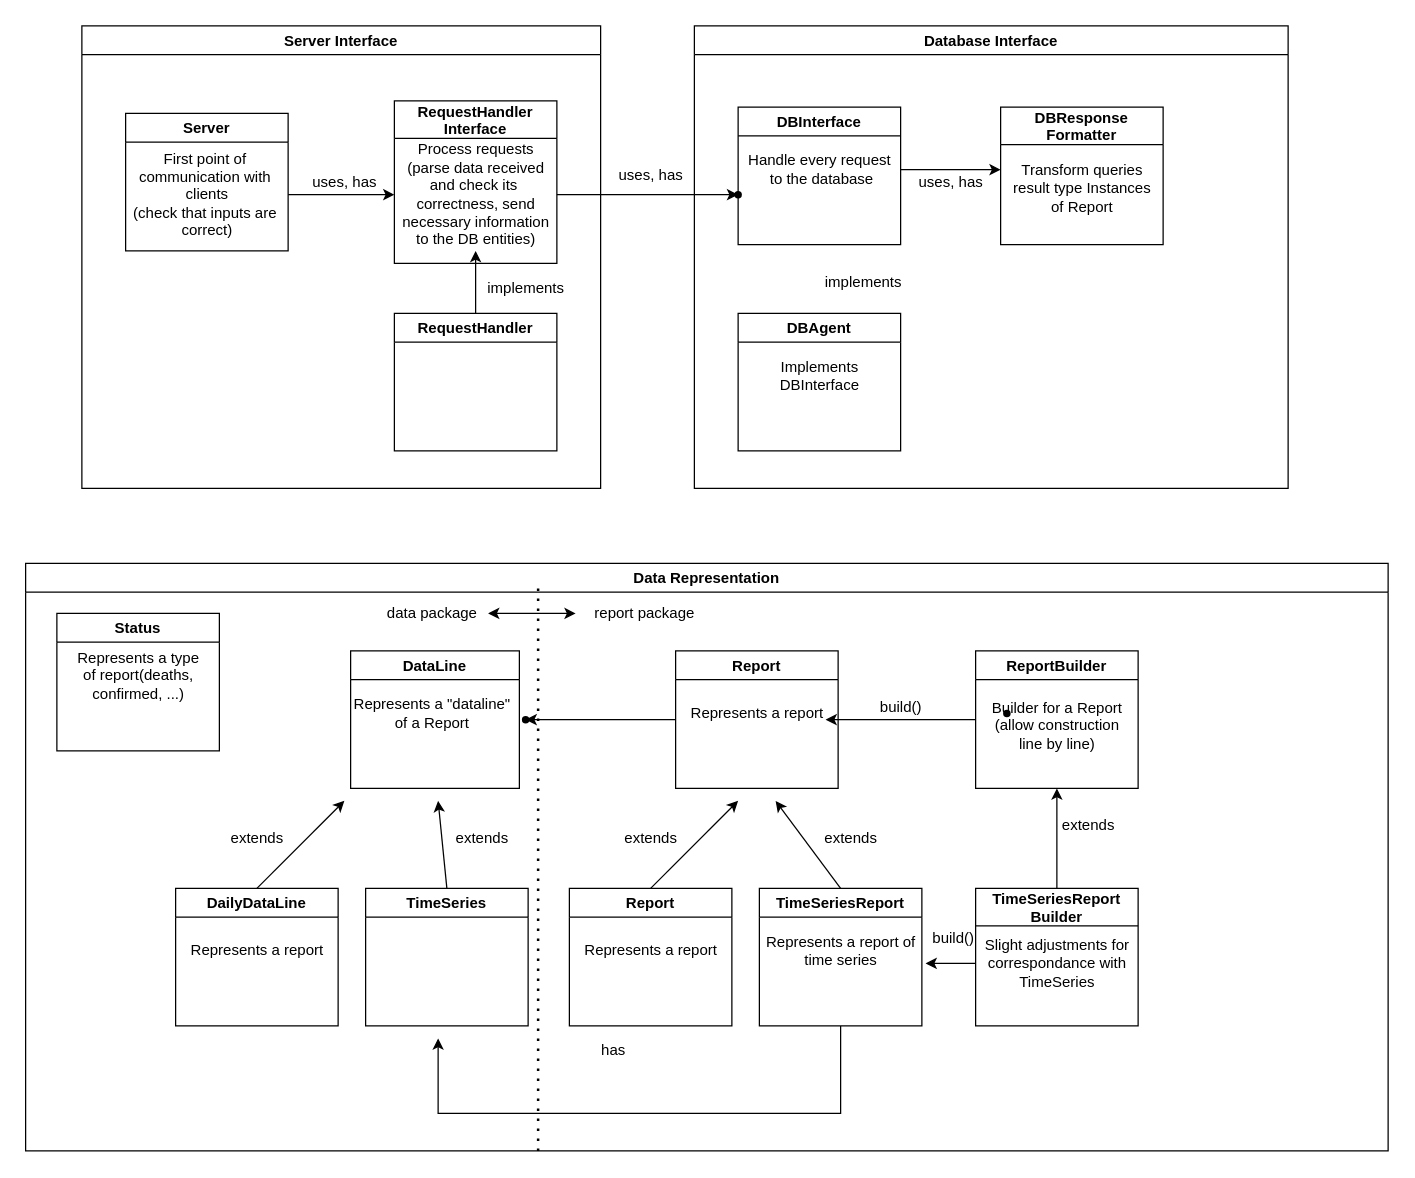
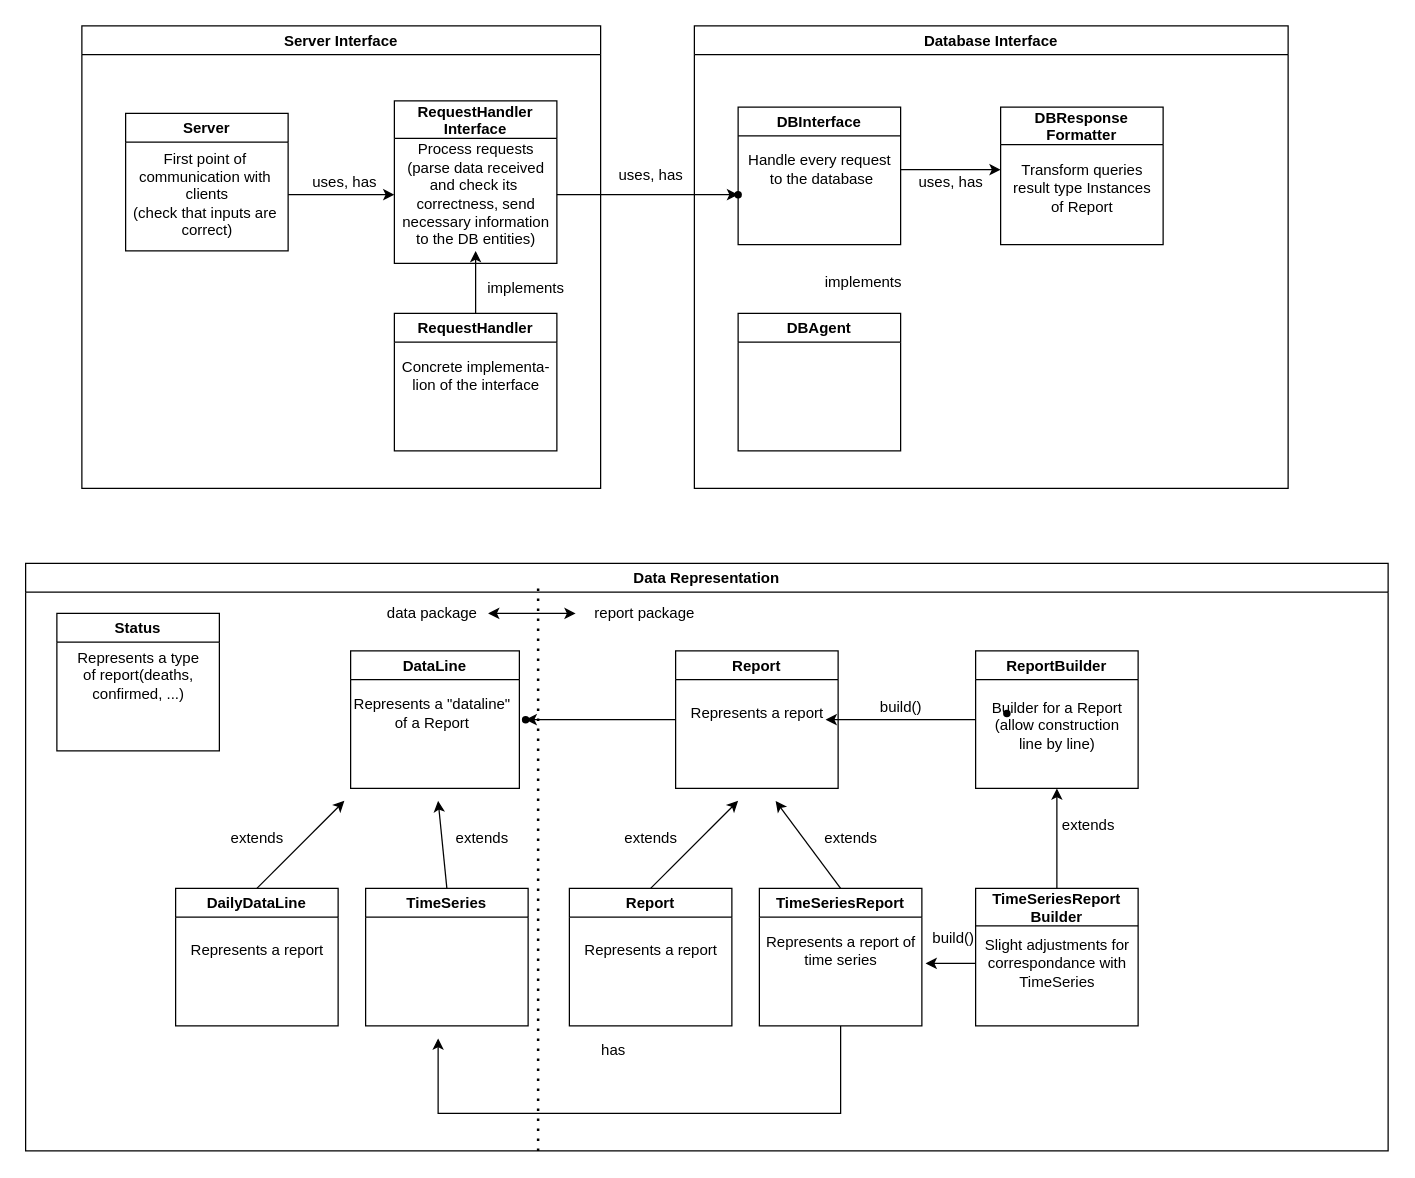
  <mxCell id="0" />
  <mxCell id="1" parent="0" />
  <mxCell id="2" value="DBInterface" style="swimlane;" vertex="1" parent="1"><mxGeometry x="590" y="85" width="130" height="110" as="geometry" /></mxCell>
  <mxCell id="3" value="Handle every request&lt;br&gt;&amp;nbsp;to the database" style="text;html=1;align=center;verticalAlign=middle;resizable=0;points=[];autosize=1;strokeColor=none;fillColor=none;" vertex="1" parent="2"><mxGeometry y="35" width="130" height="30" as="geometry" /></mxCell>
  <mxCell id="4" value="DBAgent" style="swimlane;" vertex="1" parent="1"><mxGeometry x="590" y="250" width="130" height="110" as="geometry" /></mxCell>
- <mxCell id="5" value="Implements &lt;br&gt;DBInterface" style="text;html=1;align=center;verticalAlign=middle;resizable=0;points=[];autosize=1;strokeColor=none;fillColor=none;" vertex="1" parent="4"><mxGeometry x="25" y="35" width="80" height="30" as="geometry" /></mxCell>
  <mxCell id="6" value="implements" style="text;html=1;align=center;verticalAlign=middle;resizable=0;points=[];autosize=1;strokeColor=none;fillColor=none;" vertex="1" parent="1"><mxGeometry x="650" y="215" width="80" height="20" as="geometry" /></mxCell>
  <mxCell id="7" value="DBResponse&#10;Formatter" style="swimlane;startSize=30;" vertex="1" parent="1"><mxGeometry x="800" y="85" width="130" height="110" as="geometry" /></mxCell>
  <mxCell id="8" value="Transform queries &lt;br&gt;result type Instances&lt;br&gt;of Report" style="text;html=1;align=center;verticalAlign=middle;resizable=0;points=[];autosize=1;strokeColor=none;fillColor=none;" vertex="1" parent="7"><mxGeometry x="5" y="40" width="120" height="50" as="geometry" /></mxCell>
  <mxCell id="9" value="" style="edgeStyle=orthogonalEdgeStyle;rounded=0;orthogonalLoop=1;jettySize=auto;html=1;" edge="1" parent="1" source="3"><mxGeometry relative="1" as="geometry"><mxPoint x="800" y="135" as="targetPoint" /></mxGeometry></mxCell>
  <mxCell id="10" value="uses, has" style="text;html=1;align=center;verticalAlign=middle;resizable=0;points=[];autosize=1;strokeColor=none;fillColor=none;" vertex="1" parent="1"><mxGeometry x="725" y="135" width="70" height="20" as="geometry" /></mxCell>
  <mxCell id="11" value="Server" style="swimlane;" vertex="1" parent="1"><mxGeometry x="100" y="90" width="130" height="110" as="geometry" /></mxCell>
  <mxCell id="12" value="First point of&amp;nbsp;&lt;br&gt;communication with&amp;nbsp;&lt;br&gt;clients&lt;br&gt;(check that inputs are&amp;nbsp;&lt;br&gt;correct)" style="text;html=1;align=center;verticalAlign=middle;resizable=0;points=[];autosize=1;strokeColor=none;fillColor=none;" vertex="1" parent="11"><mxGeometry y="25" width="130" height="80" as="geometry" /></mxCell>
  <mxCell id="13" value="RequestHandler&#10;Interface" style="swimlane;startSize=30;" vertex="1" parent="1"><mxGeometry x="315" y="80" width="130" height="130" as="geometry" /></mxCell>
  <mxCell id="14" value="Process requests&lt;br&gt;(parse data received&lt;br&gt;and check its&amp;nbsp;&lt;br&gt;correctness, send &lt;br&gt;necessary information &lt;br&gt;to the DB entities)" style="text;html=1;align=center;verticalAlign=middle;resizable=0;points=[];autosize=1;strokeColor=none;fillColor=none;" vertex="1" parent="13"><mxGeometry y="30" width="130" height="90" as="geometry" /></mxCell>
  <mxCell id="15" value="" style="edgeStyle=orthogonalEdgeStyle;rounded=0;orthogonalLoop=1;jettySize=auto;html=1;" edge="1" parent="1" source="12" target="14"><mxGeometry relative="1" as="geometry" /></mxCell>
  <mxCell id="16" value="uses, has" style="text;html=1;align=center;verticalAlign=middle;resizable=0;points=[];autosize=1;strokeColor=none;fillColor=none;" vertex="1" parent="1"><mxGeometry x="240" y="135" width="70" height="20" as="geometry" /></mxCell>
  <mxCell id="17" value="" style="edgeStyle=orthogonalEdgeStyle;rounded=0;orthogonalLoop=1;jettySize=auto;html=1;" edge="1" parent="1" source="18" target="14"><mxGeometry relative="1" as="geometry" /></mxCell>
  <mxCell id="18" value="RequestHandler" style="swimlane;" vertex="1" parent="1"><mxGeometry x="315" y="250" width="130" height="110" as="geometry" /></mxCell>
+ <mxCell id="19" value="Concrete implementa-&lt;br&gt;lion of the interface" style="text;html=1;align=center;verticalAlign=middle;resizable=0;points=[];autosize=1;strokeColor=none;fillColor=none;" vertex="1" parent="18"><mxGeometry y="35" width="130" height="30" as="geometry" /></mxCell>
  <mxCell id="20" value="implements" style="text;html=1;align=center;verticalAlign=middle;resizable=0;points=[];autosize=1;strokeColor=none;fillColor=none;" vertex="1" parent="1"><mxGeometry x="380" y="220" width="80" height="20" as="geometry" /></mxCell>
  <mxCell id="21" value="" style="shape=waypoint;sketch=0;size=6;pointerEvents=1;points=[];fillColor=none;resizable=0;rotatable=0;perimeter=centerPerimeter;snapToPoint=1;" vertex="1" parent="1"><mxGeometry x="570" y="135" width="40" height="40" as="geometry" /></mxCell>
  <mxCell id="22" value="" style="edgeStyle=orthogonalEdgeStyle;rounded=0;orthogonalLoop=1;jettySize=auto;html=1;" edge="1" parent="1" source="14" target="21"><mxGeometry relative="1" as="geometry" /></mxCell>
  <mxCell id="23" value="uses, has" style="text;html=1;align=center;verticalAlign=middle;resizable=0;points=[];autosize=1;strokeColor=none;fillColor=none;" vertex="1" parent="1"><mxGeometry x="485" y="130" width="70" height="20" as="geometry" /></mxCell>
  <mxCell id="24" value="DataLine" style="swimlane;" vertex="1" parent="1"><mxGeometry x="280" y="520" width="135" height="110" as="geometry" /></mxCell>
  <mxCell id="25" value="Represents a &quot;dataline&quot;&lt;br&gt;of a Report" style="text;html=1;align=center;verticalAlign=middle;resizable=0;points=[];autosize=1;strokeColor=none;fillColor=none;" vertex="1" parent="24"><mxGeometry x="-5" y="35" width="140" height="30" as="geometry" /></mxCell>
  <mxCell id="26" value="" style="edgeStyle=orthogonalEdgeStyle;rounded=0;orthogonalLoop=1;jettySize=auto;html=1;" edge="1" parent="1" source="27" target="29"><mxGeometry relative="1" as="geometry" /></mxCell>
  <mxCell id="27" value="Report" style="swimlane;" vertex="1" parent="1"><mxGeometry x="540" y="520" width="130" height="110" as="geometry" /></mxCell>
  <mxCell id="28" value="Represents a report" style="text;html=1;align=center;verticalAlign=middle;resizable=0;points=[];autosize=1;strokeColor=none;fillColor=none;" vertex="1" parent="27"><mxGeometry x="5" y="40" width="120" height="20" as="geometry" /></mxCell>
  <mxCell id="29" value="" style="shape=waypoint;sketch=0;size=6;pointerEvents=1;points=[];fillColor=default;resizable=0;rotatable=0;perimeter=centerPerimeter;snapToPoint=1;fontStyle=1;startSize=23;" vertex="1" parent="1"><mxGeometry x="400" y="555" width="40" height="40" as="geometry" /></mxCell>
  <mxCell id="30" value="" style="edgeStyle=orthogonalEdgeStyle;rounded=0;orthogonalLoop=1;jettySize=auto;html=1;" edge="1" parent="1" source="31"><mxGeometry relative="1" as="geometry"><mxPoint x="660" y="575" as="targetPoint" /></mxGeometry></mxCell>
  <mxCell id="31" value="ReportBuilder" style="swimlane;" vertex="1" parent="1"><mxGeometry x="780" y="520" width="130" height="110" as="geometry" /></mxCell>
  <mxCell id="32" value="Builder for a Report&lt;br&gt;(allow construction&lt;br&gt;line by line)" style="text;html=1;align=center;verticalAlign=middle;resizable=0;points=[];autosize=1;strokeColor=none;fillColor=none;" vertex="1" parent="31"><mxGeometry x="5" y="35" width="120" height="50" as="geometry" /></mxCell>
  <mxCell id="33" value="" style="shape=waypoint;sketch=0;size=6;pointerEvents=1;points=[];fillColor=none;resizable=0;rotatable=0;perimeter=centerPerimeter;snapToPoint=1;" vertex="1" parent="31"><mxGeometry x="5" y="30" width="40" height="40" as="geometry" /></mxCell>
  <mxCell id="34" value="" style="edgeStyle=orthogonalEdgeStyle;rounded=0;orthogonalLoop=1;jettySize=auto;html=1;" edge="1" parent="1" source="35"><mxGeometry relative="1" as="geometry"><mxPoint x="845" y="630" as="targetPoint" /></mxGeometry></mxCell>
  <mxCell id="35" value="TimeSeriesReport&#10;Builder" style="swimlane;startSize=30;" vertex="1" parent="1"><mxGeometry x="780" y="710" width="130" height="110" as="geometry" /></mxCell>
  <mxCell id="36" value="Slight adjustments for&lt;br&gt;correspondance with&lt;br&gt;TimeSeries" style="text;html=1;align=center;verticalAlign=middle;resizable=0;points=[];autosize=1;strokeColor=none;fillColor=none;" vertex="1" parent="35"><mxGeometry y="35" width="130" height="50" as="geometry" /></mxCell>
  <mxCell id="37" value="extends" style="text;html=1;align=center;verticalAlign=middle;resizable=0;points=[];autosize=1;strokeColor=none;fillColor=none;" vertex="1" parent="1"><mxGeometry x="840" y="650" width="60" height="20" as="geometry" /></mxCell>
  <mxCell id="38" value="build()" style="text;html=1;align=center;verticalAlign=middle;resizable=0;points=[];autosize=1;strokeColor=none;fillColor=none;" vertex="1" parent="1"><mxGeometry x="695" y="555" width="50" height="20" as="geometry" /></mxCell>
  <mxCell id="39" style="edgeStyle=none;rounded=0;orthogonalLoop=1;jettySize=auto;html=1;exitX=0.5;exitY=0;exitDx=0;exitDy=0;" edge="1" parent="1" source="41"><mxGeometry relative="1" as="geometry"><mxPoint x="620" y="640" as="targetPoint" /></mxGeometry></mxCell>
  <mxCell id="40" style="edgeStyle=orthogonalEdgeStyle;rounded=0;orthogonalLoop=1;jettySize=auto;html=1;exitX=0.5;exitY=1;exitDx=0;exitDy=0;" edge="1" parent="1" source="41"><mxGeometry relative="1" as="geometry"><mxPoint x="350" y="830" as="targetPoint" /><Array as="points"><mxPoint x="672" y="890" /><mxPoint x="350" y="890" /></Array></mxGeometry></mxCell>
  <mxCell id="41" value="TimeSeriesReport" style="swimlane;" vertex="1" parent="1"><mxGeometry x="607" y="710" width="130" height="110" as="geometry" /></mxCell>
  <mxCell id="42" value="Represents a report of&lt;br&gt;time series" style="text;html=1;align=center;verticalAlign=middle;resizable=0;points=[];autosize=1;strokeColor=none;fillColor=none;" vertex="1" parent="41"><mxGeometry y="35" width="130" height="30" as="geometry" /></mxCell>
  <mxCell id="43" value="" style="edgeStyle=orthogonalEdgeStyle;rounded=0;orthogonalLoop=1;jettySize=auto;html=1;" edge="1" parent="1" source="36"><mxGeometry relative="1" as="geometry"><mxPoint x="740" y="770" as="targetPoint" /></mxGeometry></mxCell>
  <mxCell id="44" value="build()" style="text;html=1;align=center;verticalAlign=middle;resizable=0;points=[];autosize=1;strokeColor=none;fillColor=none;" vertex="1" parent="1"><mxGeometry x="737" y="740" width="50" height="20" as="geometry" /></mxCell>
  <mxCell id="45" style="rounded=0;orthogonalLoop=1;jettySize=auto;html=1;exitX=0.5;exitY=0;exitDx=0;exitDy=0;" edge="1" parent="1" source="46"><mxGeometry relative="1" as="geometry"><mxPoint x="590" y="640" as="targetPoint" /></mxGeometry></mxCell>
  <mxCell id="46" value="Report" style="swimlane;" vertex="1" parent="1"><mxGeometry x="455" y="710" width="130" height="110" as="geometry" /></mxCell>
  <mxCell id="47" value="Represents a report" style="text;html=1;align=center;verticalAlign=middle;resizable=0;points=[];autosize=1;strokeColor=none;fillColor=none;" vertex="1" parent="46"><mxGeometry x="5" y="40" width="120" height="20" as="geometry" /></mxCell>
  <mxCell id="48" value="extends" style="text;html=1;align=center;verticalAlign=middle;resizable=0;points=[];autosize=1;strokeColor=none;fillColor=none;" vertex="1" parent="1"><mxGeometry x="650" y="660" width="60" height="20" as="geometry" /></mxCell>
  <mxCell id="49" value="extends" style="text;html=1;align=center;verticalAlign=middle;resizable=0;points=[];autosize=1;strokeColor=none;fillColor=none;" vertex="1" parent="1"><mxGeometry x="490" y="660" width="60" height="20" as="geometry" /></mxCell>
  <mxCell id="50" style="edgeStyle=none;rounded=0;orthogonalLoop=1;jettySize=auto;html=1;exitX=0.5;exitY=0;exitDx=0;exitDy=0;" edge="1" parent="1" source="51"><mxGeometry relative="1" as="geometry"><mxPoint x="350" y="640" as="targetPoint" /></mxGeometry></mxCell>
  <mxCell id="51" value="TimeSeries" style="swimlane;" vertex="1" parent="1"><mxGeometry x="292" y="710" width="130" height="110" as="geometry" /></mxCell>
  <mxCell id="52" style="rounded=0;orthogonalLoop=1;jettySize=auto;html=1;exitX=0.5;exitY=0;exitDx=0;exitDy=0;" edge="1" parent="1" source="53"><mxGeometry relative="1" as="geometry"><mxPoint x="275" y="640" as="targetPoint" /></mxGeometry></mxCell>
  <mxCell id="53" value="DailyDataLine" style="swimlane;" vertex="1" parent="1"><mxGeometry x="140" y="710" width="130" height="110" as="geometry" /></mxCell>
  <mxCell id="54" value="Represents a report" style="text;html=1;align=center;verticalAlign=middle;resizable=0;points=[];autosize=1;strokeColor=none;fillColor=none;" vertex="1" parent="53"><mxGeometry x="5" y="40" width="120" height="20" as="geometry" /></mxCell>
  <mxCell id="55" value="extends" style="text;html=1;align=center;verticalAlign=middle;resizable=0;points=[];autosize=1;strokeColor=none;fillColor=none;" vertex="1" parent="1"><mxGeometry x="355" y="660" width="60" height="20" as="geometry" /></mxCell>
  <mxCell id="56" value="extends" style="text;html=1;align=center;verticalAlign=middle;resizable=0;points=[];autosize=1;strokeColor=none;fillColor=none;" vertex="1" parent="1"><mxGeometry x="175" y="660" width="60" height="20" as="geometry" /></mxCell>
  <mxCell id="57" value="has" style="text;html=1;align=center;verticalAlign=middle;resizable=0;points=[];autosize=1;strokeColor=none;fillColor=none;" vertex="1" parent="1"><mxGeometry x="475" y="830" width="30" height="20" as="geometry" /></mxCell>
  <mxCell id="58" value="Status" style="swimlane;" vertex="1" parent="1"><mxGeometry x="45" y="490" width="130" height="110" as="geometry" /></mxCell>
  <mxCell id="59" value="Represents a type&lt;br&gt;of report(deaths,&lt;br&gt;confirmed, ...)" style="text;html=1;align=center;verticalAlign=middle;resizable=0;points=[];autosize=1;strokeColor=none;fillColor=none;" vertex="1" parent="58"><mxGeometry x="10" y="25" width="110" height="50" as="geometry" /></mxCell>
  <mxCell id="60" value="Data Representation" style="swimlane;" vertex="1" parent="1"><mxGeometry x="20" y="450" width="1090" height="470" as="geometry" /></mxCell>
  <mxCell id="61" value="data package" style="text;html=1;align=center;verticalAlign=middle;resizable=0;points=[];autosize=1;strokeColor=none;fillColor=none;" vertex="1" parent="60"><mxGeometry x="280" y="30" width="90" height="20" as="geometry" /></mxCell>
  <mxCell id="62" value="report package" style="text;html=1;align=center;verticalAlign=middle;resizable=0;points=[];autosize=1;strokeColor=none;fillColor=none;" vertex="1" parent="60"><mxGeometry x="445" y="30" width="100" height="20" as="geometry" /></mxCell>
  <mxCell id="63" value="" style="endArrow=none;dashed=1;html=1;dashPattern=1 3;strokeWidth=2;rounded=0;" edge="1" parent="1"><mxGeometry width="50" height="50" relative="1" as="geometry"><mxPoint x="430" y="920" as="sourcePoint" /><mxPoint x="430" y="470" as="targetPoint" /></mxGeometry></mxCell>
  <mxCell id="64" value="" style="endArrow=classic;startArrow=classic;html=1;rounded=0;" edge="1" parent="1"><mxGeometry width="50" height="50" relative="1" as="geometry"><mxPoint x="390" y="490" as="sourcePoint" /><mxPoint x="460" y="490" as="targetPoint" /></mxGeometry></mxCell>
  <mxCell id="65" value="Database Interface" style="swimlane;" vertex="1" parent="1"><mxGeometry x="555" y="20" width="475" height="370" as="geometry" /></mxCell>
  <mxCell id="66" value="Server Interface" style="swimlane;" vertex="1" parent="1"><mxGeometry x="65" y="20" width="415" height="370" as="geometry" /></mxCell>
